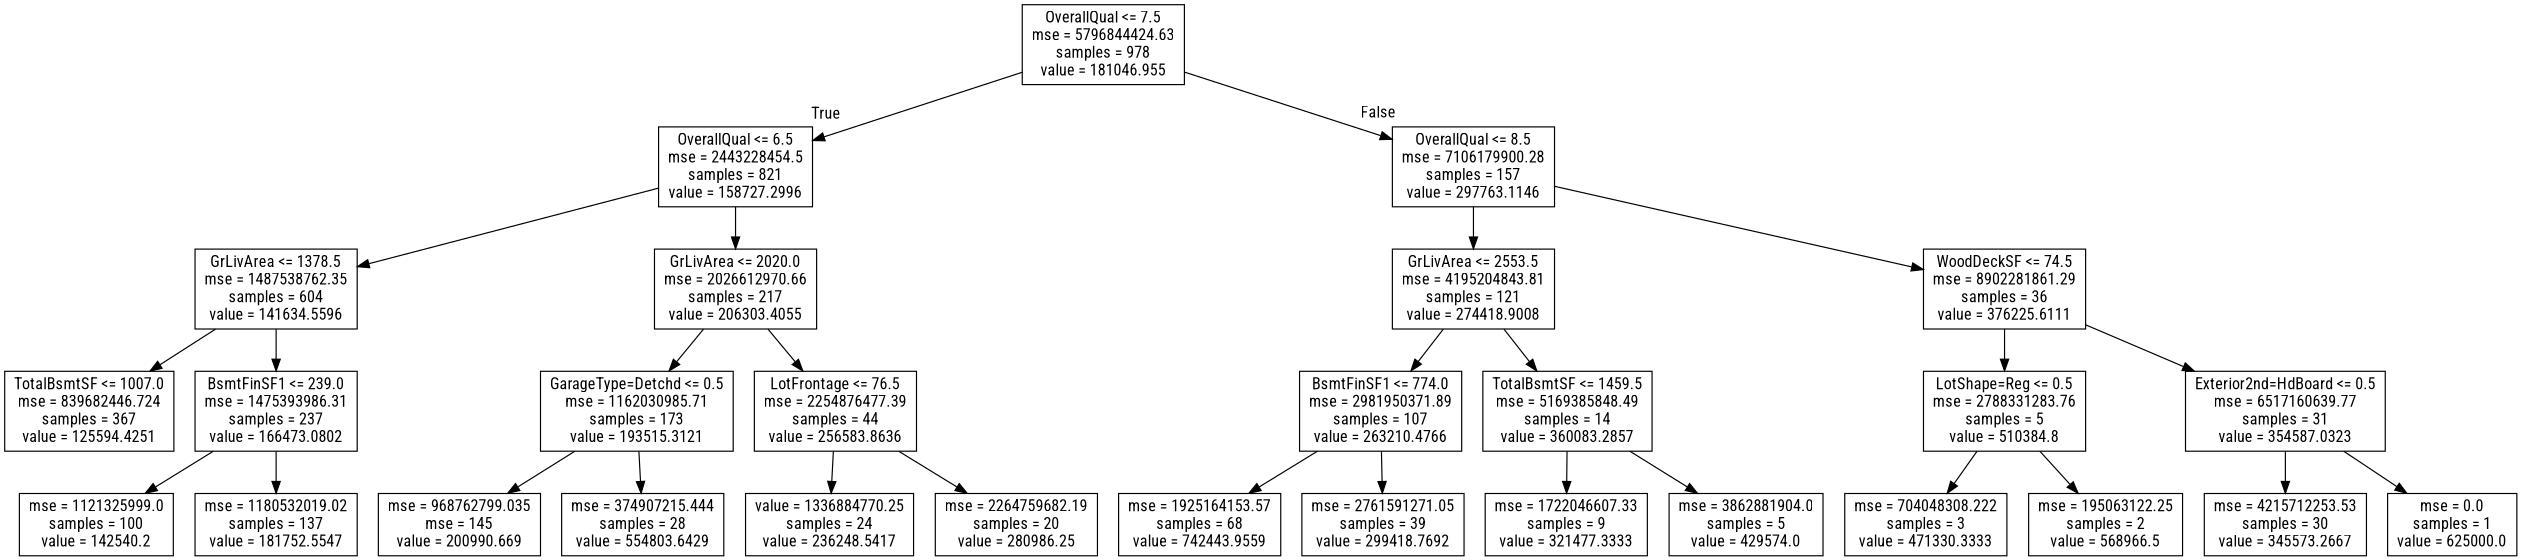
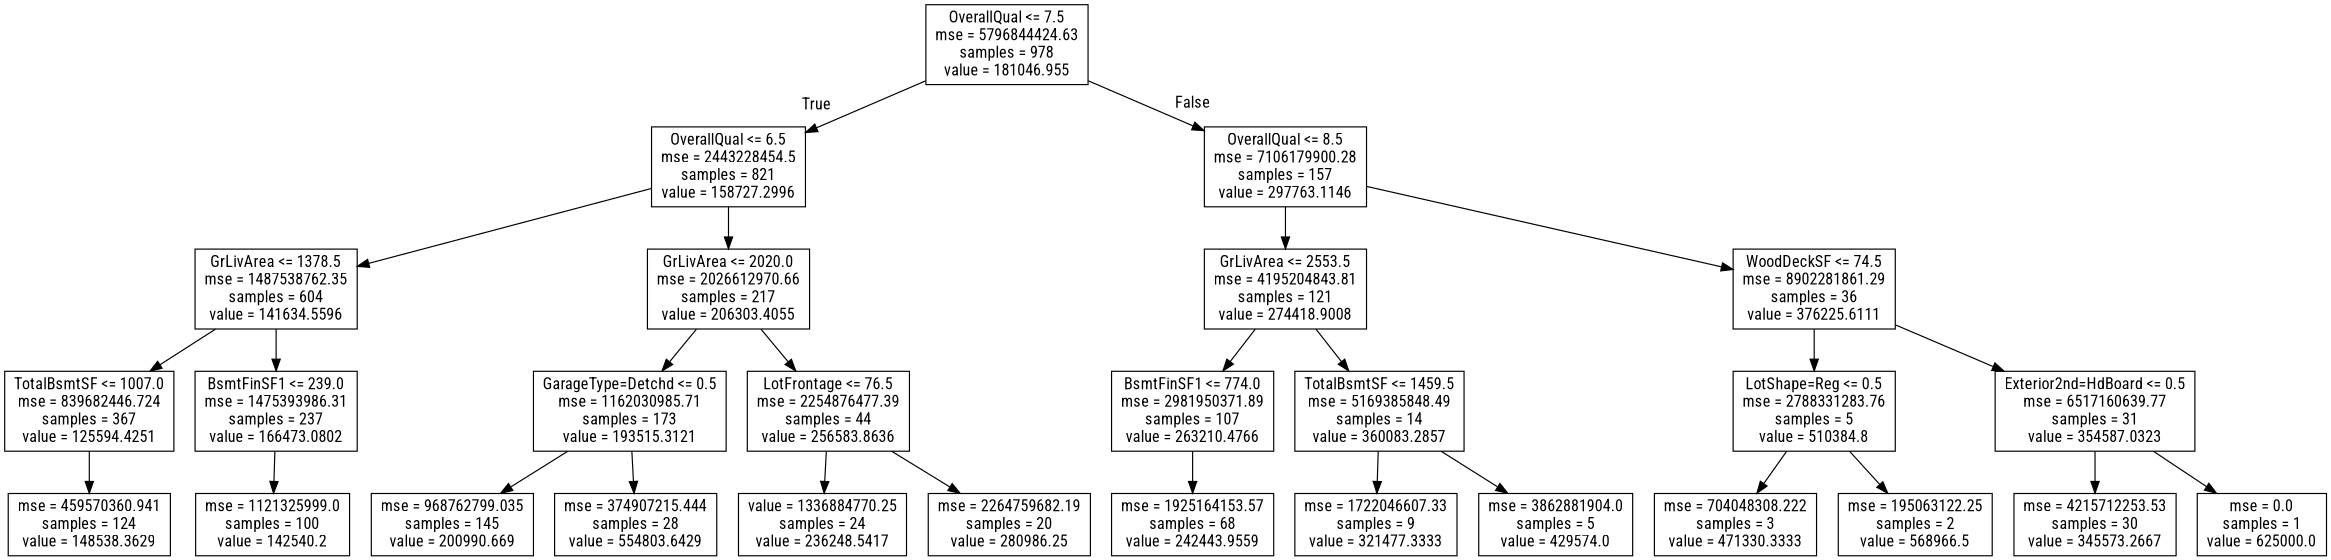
  digraph {
    fontname="Roboto Condensed"
    node [fontname="Roboto Condensed" shape=box]
    edge [fontname="Roboto Condensed"]
    n1 [label="OverallQual <= 7.5\nmse = 5796844424.63\nsamples = 978\nvalue = 181046.955"]
    n2 [label="OverallQual <= 6.5\nmse = 2443228454.5\nsamples = 821\nvalue = 158727.2996"]
    n3 [label="OverallQual <= 8.5\nmse = 7106179900.28\nsamples = 157\nvalue = 297763.1146"]
    n4 [label="GrLivArea <= 1378.5\nmse = 1487538762.35\nsamples = 604\nvalue = 141634.5596"]
    n5 [label="GrLivArea <= 2020.0\nmse = 2026612970.66\nsamples = 217\nvalue = 206303.4055"]
    n6 [label="GrLivArea <= 2553.5\nmse = 4195204843.81\nsamples = 121\nvalue = 274418.9008"]
    n7 [label="WoodDeckSF <= 74.5\nmse = 8902281861.29\nsamples = 36\nvalue = 376225.6111"]
    n8 [label="TotalBsmtSF <= 1007.0\nmse = 839682446.724\nsamples = 367\nvalue = 125594.4251"]
    n9 [label="BsmtFinSF1 <= 239.0\nmse = 1475393986.31\nsamples = 237\nvalue = 166473.0802"]
    n10 [label="GarageType=Detchd <= 0.5\nmse = 1162030985.71\nsamples = 173\nvalue = 193515.3121"]
    n11 [label="LotFrontage <= 76.5\nmse = 2254876477.39\nsamples = 44\nvalue = 256583.8636"]
+   n12 [label="mse = 459570360.941\nsamples = 124\nvalue = 148538.3629"]
    n13 [label="mse = 1121325999.0\nsamples = 100\nvalue = 142540.2"]
-   n14 [label="mse = 1180532019.02\nsamples = 137\nvalue = 181752.5547"]
-   n15 [label="mse = 968762799.035\nmse = 145\nvalue = 200990.669"]
+   n15 [label="mse = 968762799.035\nsamples = 145\nvalue = 200990.669"]
    n16 [label="mse = 374907215.444\nsamples = 28\nvalue = 554803.6429"]
    n17 [label="value = 1336884770.25\nsamples = 24\nvalue = 236248.5417"]
    n18 [label="mse = 2264759682.19\nsamples = 20\nvalue = 280986.25"]
    n19 [label="BsmtFinSF1 <= 774.0\nmse = 2981950371.89\nsamples = 107\nvalue = 263210.4766"]
    n20 [label="TotalBsmtSF <= 1459.5\nmse = 5169385848.49\nsamples = 14\nvalue = 360083.2857"]
    n21 [label="LotShape=Reg <= 0.5\nmse = 2788331283.76\nsamples = 5\nvalue = 510384.8"]
    n22 [label="Exterior2nd=HdBoard <= 0.5\nmse = 6517160639.77\nsamples = 31\nvalue = 354587.0323"]
-   n23 [label="mse = 1925164153.57\nsamples = 68\nvalue = 742443.9559"]
-   n24 [label="mse = 2761591271.05\nsamples = 39\nvalue = 299418.7692"]
+   n23 [label="mse = 1925164153.57\nsamples = 68\nvalue = 242443.9559"]
    n25 [label="mse = 1722046607.33\nsamples = 9\nvalue = 321477.3333"]
    n26 [label="mse = 3862881904.0\nsamples = 5\nvalue = 429574.0"]
    n27 [label="mse = 704048308.222\nsamples = 3\nvalue = 471330.3333"]
    n28 [label="mse = 195063122.25\nsamples = 2\nvalue = 568966.5"]
    n29 [label="mse = 4215712253.53\nsamples = 30\nvalue = 345573.2667"]
    n30 [label="mse = 0.0\nsamples = 1\nvalue = 625000.0"]
    n1 -> n2 [headlabel=True labelangle=45 labeldistance=2.5]
    n1 -> n3 [headlabel=False labelangle=-45 labeldistance=2.5]
    n2 -> n4
    n2 -> n5
    n3 -> n6
    n3 -> n7
    n4 -> n8
    n4 -> n9
    n5 -> n10
    n5 -> n11
    n6 -> n19
    n6 -> n20
    n7 -> n21
    n7 -> n22
+   n8 -> n12
    n9 -> n13
-   n9 -> n14
    n10 -> n15
    n10 -> n16
    n11 -> n17
    n11 -> n18
    n19 -> n23
-   n19 -> n24
    n20 -> n25
    n20 -> n26
    n21 -> n27
    n21 -> n28
    n22 -> n29
    n22 -> n30
  }
